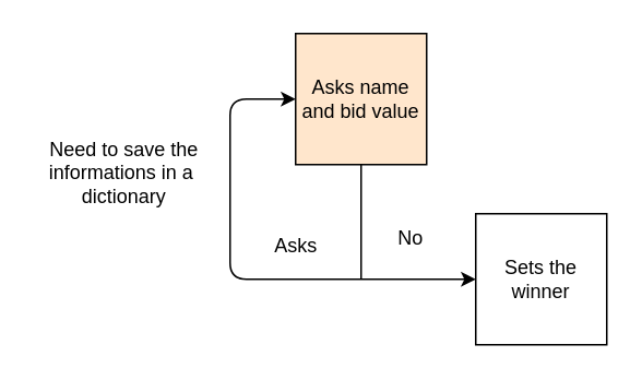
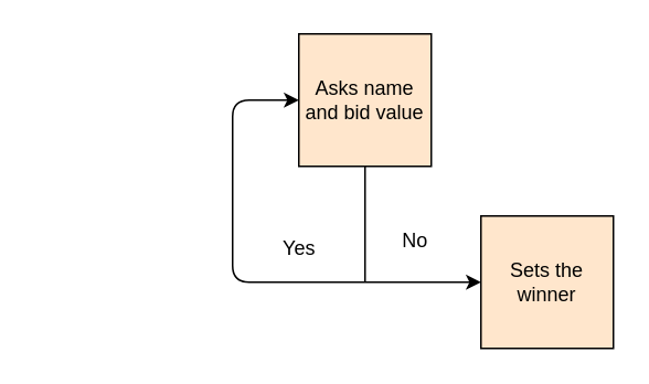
  <mxCell id="0" />
  <mxCell id="1" parent="0" />
  <mxCell id="2" value="Asks name and bid value" style="rounded=0;whiteSpace=wrap;html=1;fillColor=#ffe6cc;" vertex="1" parent="1"><mxGeometry x="180" y="20" width="80" height="80" as="geometry" /></mxCell>
  <mxCell id="3" value="" style="endArrow=none;html=1;entryX=0.5;entryY=1;entryDx=0;entryDy=0;" edge="1" parent="1" target="2"><mxGeometry width="50" height="50" relative="1" as="geometry"><mxPoint x="220" y="170" as="sourcePoint" /><mxPoint x="260" y="120" as="targetPoint" /></mxGeometry></mxCell>
  <mxCell id="4" value="" style="endArrow=classic;startArrow=classic;html=1;exitX=0;exitY=0.5;exitDx=0;exitDy=0;" edge="1" parent="1" source="2"><mxGeometry width="50" height="50" relative="1" as="geometry"><mxPoint x="140" y="20" as="sourcePoint" /><mxPoint x="290" y="170" as="targetPoint" /><Array as="points"><mxPoint x="140" y="60" /><mxPoint x="140" y="170" /></Array></mxGeometry></mxCell>
  <mxCell id="5" value="No" style="text;html=1;align=center;verticalAlign=middle;resizable=0;points=[];autosize=1;fontColor=light-dark(#000000,#FF0000);" vertex="1" parent="1"><mxGeometry x="230" y="130" width="40" height="30" as="geometry" /></mxCell>
- <mxCell id="6" value="Asks" style="text;html=1;align=center;verticalAlign=middle;resizable=0;points=[];autosize=1;strokeColor=none;fillColor=none;fontColor=light-dark(#000000,#00FF00);" vertex="1" parent="1"><mxGeometry x="160" y="135" width="40" height="30" as="geometry" /></mxCell>
- <mxCell id="7" value="Sets the winner" style="whiteSpace=wrap;html=1;aspect=fixed;" vertex="1" parent="1"><mxGeometry x="290" y="130" width="80" height="80" as="geometry" /></mxCell>
- <mxCell id="8" value="Need to save the&lt;div&gt;informations in a&amp;nbsp;&lt;/div&gt;&lt;div&gt;dictionary&lt;/div&gt;" style="text;html=1;align=center;verticalAlign=middle;resizable=0;points=[];autosize=1;strokeColor=none;fillColor=none;" vertex="1" parent="1"><mxGeometry x="20" y="75" width="110" height="60" as="geometry" /></mxCell>
+ <mxCell id="6" value="Yes" style="text;html=1;align=center;verticalAlign=middle;resizable=0;points=[];autosize=1;strokeColor=none;fillColor=none;fontColor=light-dark(#000000,#00FF00);" vertex="1" parent="1"><mxGeometry x="160" y="135" width="40" height="30" as="geometry" /></mxCell>
+ <mxCell id="7" value="Sets the winner" style="whiteSpace=wrap;html=1;aspect=fixed;fillColor=#ffe6cc;" vertex="1" parent="1"><mxGeometry x="290" y="130" width="80" height="80" as="geometry" /></mxCell>
